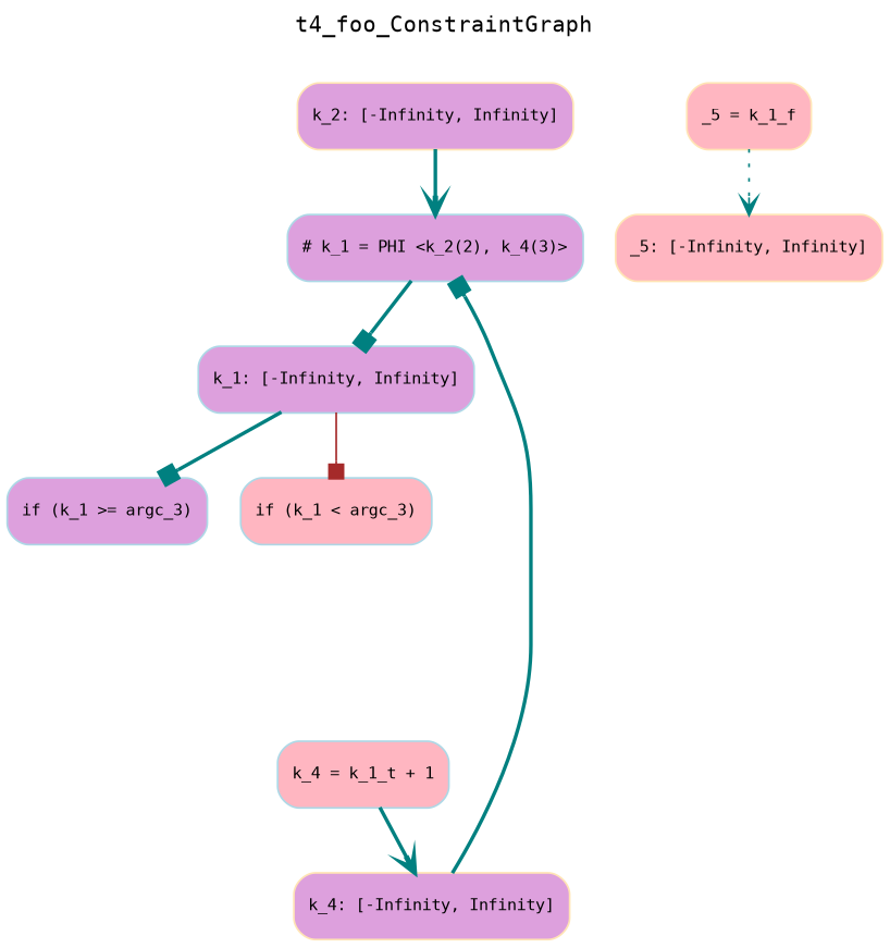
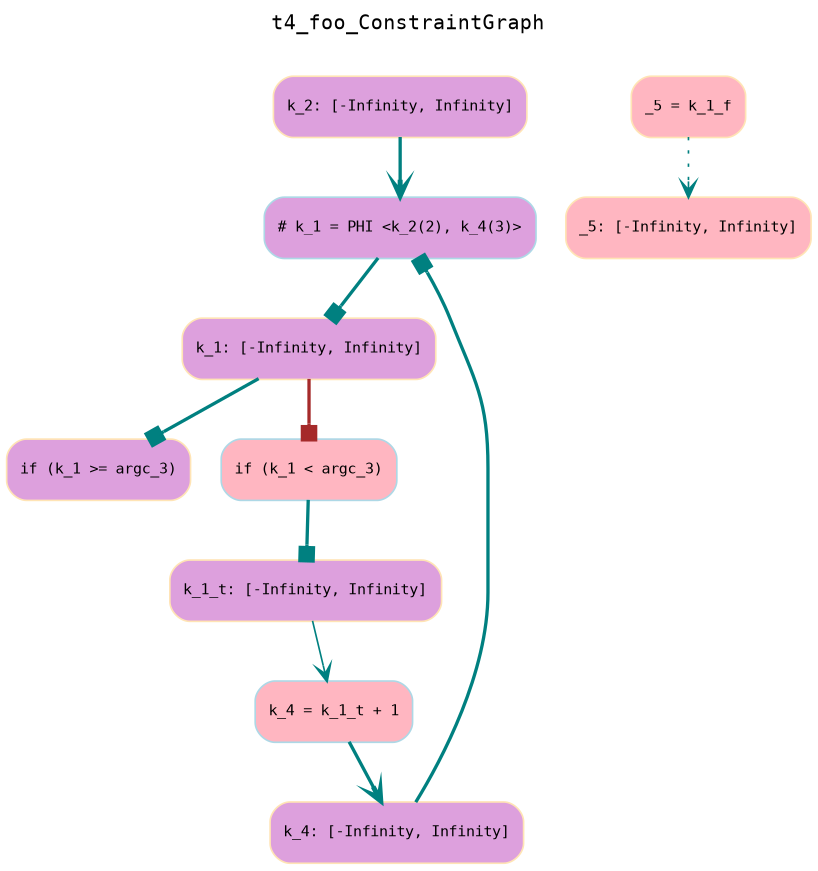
  digraph {
    fontname="DejaVu Sans Mono"
    fontsize=12
    label=t4_foo_ConstraintGraph
    labelloc=top
    node [color=moccasin fillcolor=plum fontname="DejaVu Sans Mono" fontsize=9 shape=Mrecord style=filled]
    edge [arrowhead=box color=teal fontname="DejaVu Sans Mono" fontsize=10 style=bold]
    n1 [label="{ k_2: \[-Infinity, Infinity\] }"]
    n2 [color=lightblue label="{ # k_1 = PHI \<k_2(2), k_4(3)\> }"]
-   n3 [color=lightblue label="{ k_1: \[-Infinity, Infinity\] }"]
+   n3 [label="{ k_1: \[-Infinity, Infinity\] }"]
    n4 [color=lightblue fillcolor=lightpink label="{ k_4 = k_1_t + 1 }"]
    n5 [label="{ k_4: \[-Infinity, Infinity\] }"]
    n6 [fillcolor=lightpink label="{ _5 = k_1_f }"]
    n7 [fillcolor=lightpink label="{ _5: \[-Infinity, Infinity\] }"]
-   n8 [color=lightblue label="{ if (k_1 \>= argc_3) }"]
+   n8 [label="{ if (k_1 \>= argc_3) }"]
    n9 [color=lightblue fillcolor=lightpink label="{ if (k_1 \< argc_3) }"]
+   n10 [label="{ k_1_t: \[-Infinity, Infinity\] }"]
    n1 -> n2 [arrowhead=vee]
    n2 -> n3
    n3 -> n8
-   n3 -> n9 [color=brown style=solid]
+   n3 -> n9 [color=brown]
    n4 -> n5 [arrowhead=vee]
    n5 -> n2
    n6 -> n7 [arrowhead=vee style=dotted]
+   n9 -> n10
+   n10 -> n4 [arrowhead=vee style=solid]
  }
